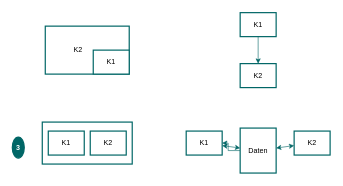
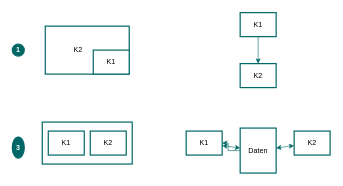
  <mxCell id="0" />
  <mxCell id="1" parent="0" />
  <mxCell id="2" value="" style="rounded=0;whiteSpace=wrap;html=1;strokeWidth=2;strokeColor=#006666;" parent="1" vertex="1"><mxGeometry x="70" y="203" width="150" height="70" as="geometry" /></mxCell>
  <mxCell id="3" value="K2" style="rounded=0;whiteSpace=wrap;html=1;spacingRight=30;align=center;labelPosition=center;verticalLabelPosition=middle;verticalAlign=middle;strokeWidth=2;strokeColor=#006666;" parent="1" vertex="1"><mxGeometry x="75" y="43" width="140" height="80" as="geometry" /></mxCell>
  <mxCell id="4" value="K1" style="rounded=0;whiteSpace=wrap;html=1;strokeWidth=2;strokeColor=#006666;" parent="1" vertex="1"><mxGeometry x="155" y="83" width="60" height="40" as="geometry" /></mxCell>
  <mxCell id="5" value="K1" style="rounded=0;whiteSpace=wrap;html=1;strokeWidth=2;strokeColor=#006666;" parent="1" vertex="1"><mxGeometry x="400" y="20.5" width="60" height="40" as="geometry" /></mxCell>
  <mxCell id="6" value="K2" style="rounded=0;whiteSpace=wrap;html=1;strokeWidth=2;strokeColor=#006666;" parent="1" vertex="1"><mxGeometry x="400" y="105.5" width="60" height="40" as="geometry" /></mxCell>
  <mxCell id="7" value="K1" style="rounded=0;whiteSpace=wrap;html=1;strokeWidth=2;strokeColor=#006666;" parent="1" vertex="1"><mxGeometry x="80" y="218" width="60" height="40" as="geometry" /></mxCell>
  <mxCell id="8" value="K2" style="rounded=0;whiteSpace=wrap;html=1;strokeWidth=2;strokeColor=#006666;" parent="1" vertex="1"><mxGeometry x="150" y="218" width="60" height="40" as="geometry" /></mxCell>
  <mxCell id="9" value="K1" style="rounded=0;whiteSpace=wrap;html=1;strokeWidth=2;strokeColor=#006666;" parent="1" vertex="1"><mxGeometry x="310" y="218" width="60" height="40" as="geometry" /></mxCell>
  <mxCell id="10" value="K2" style="rounded=0;whiteSpace=wrap;html=1;strokeWidth=2;strokeColor=#006666;" parent="1" vertex="1"><mxGeometry x="490" y="218" width="60" height="40" as="geometry" /></mxCell>
  <mxCell id="11" value="" style="edgeStyle=orthogonalEdgeStyle;rounded=0;orthogonalLoop=1;jettySize=auto;html=1;strokeColor=#006666;" parent="1" source="12" target="9" edge="1"><mxGeometry relative="1" as="geometry" /></mxCell>
  <mxCell id="12" value="Daten" style="rounded=0;whiteSpace=wrap;html=1;strokeWidth=2;strokeColor=#006666;" parent="1" vertex="1"><mxGeometry x="400" y="213" width="60" height="75" as="geometry" /></mxCell>
  <mxCell id="13" value="" style="endArrow=classic;html=1;rounded=0;endFill=1;strokeColor=#006666;" parent="1" source="5" target="6" edge="1"><mxGeometry width="50" height="50" relative="1" as="geometry"><mxPoint x="450" y="65.5" as="sourcePoint" /><mxPoint x="670" y="235.5" as="targetPoint" /></mxGeometry></mxCell>
  <mxCell id="14" value="" style="endArrow=classic;html=1;rounded=0;startArrow=classic;startFill=1;endFill=1;strokeColor=#006666;" parent="1" source="9" target="12" edge="1"><mxGeometry width="50" height="50" relative="1" as="geometry"><mxPoint x="200" y="438" as="sourcePoint" /><mxPoint x="250" y="388" as="targetPoint" /></mxGeometry></mxCell>
  <mxCell id="15" value="" style="endArrow=classic;html=1;rounded=0;endFill=1;startArrow=classic;startFill=1;strokeColor=#006666;" parent="1" source="12" target="10" edge="1"><mxGeometry width="50" height="50" relative="1" as="geometry"><mxPoint x="380" y="248" as="sourcePoint" /><mxPoint x="410" y="318" as="targetPoint" /></mxGeometry></mxCell>
+ <mxCell id="16" value="1" style="ellipse;whiteSpace=wrap;html=1;fontColor=#FFFFFF;strokeColor=#006666;strokeWidth=2;fontStyle=1;fillColor=#006666;" parent="1" vertex="1"><mxGeometry x="20" y="73" width="20" height="20" as="geometry" /></mxCell>
  <mxCell id="17" value="3" style="ellipse;whiteSpace=wrap;html=1;fontColor=#FFFFFF;strokeColor=#006666;strokeWidth=2;fontStyle=1;fillColor=#006666;" parent="1" vertex="1"><mxGeometry x="20" y="228" width="20" height="35" as="geometry" /></mxCell>
